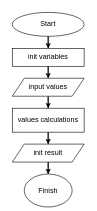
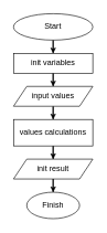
  <mxCell id="0" />
  <mxCell id="1" parent="0" />
  <mxCell id="2" value="" style="edgeStyle=orthogonalEdgeStyle;rounded=0;orthogonalLoop=1;jettySize=auto;html=1;" edge="1" parent="1" source="3" target="5"><mxGeometry relative="1" as="geometry" /></mxCell>
  <mxCell id="3" value="Start" style="ellipse;whiteSpace=wrap;html=1;" vertex="1" parent="1"><mxGeometry x="20" y="20" width="120" height="40" as="geometry" /></mxCell>
  <mxCell id="4" value="" style="edgeStyle=orthogonalEdgeStyle;rounded=0;orthogonalLoop=1;jettySize=auto;html=1;" edge="1" parent="1" source="5" target="7"><mxGeometry relative="1" as="geometry" /></mxCell>
  <mxCell id="5" value="init variables" style="whiteSpace=wrap;html=1;" vertex="1" parent="1"><mxGeometry x="20" y="80" width="120" height="30" as="geometry" /></mxCell>
  <mxCell id="6" value="" style="edgeStyle=orthogonalEdgeStyle;rounded=0;orthogonalLoop=1;jettySize=auto;html=1;" edge="1" parent="1" source="7" target="9"><mxGeometry relative="1" as="geometry" /></mxCell>
  <mxCell id="7" value="input values" style="shape=parallelogram;perimeter=parallelogramPerimeter;whiteSpace=wrap;html=1;fixedSize=1;" vertex="1" parent="1"><mxGeometry x="20" y="130" width="120" height="30" as="geometry" /></mxCell>
  <mxCell id="8" value="" style="edgeStyle=orthogonalEdgeStyle;rounded=0;orthogonalLoop=1;jettySize=auto;html=1;" edge="1" parent="1" source="9" target="11"><mxGeometry relative="1" as="geometry" /></mxCell>
  <mxCell id="9" value="values calculations" style="whiteSpace=wrap;html=1;" vertex="1" parent="1"><mxGeometry x="20" y="180" width="120" height="40" as="geometry" /></mxCell>
  <mxCell id="10" value="" style="edgeStyle=orthogonalEdgeStyle;rounded=0;orthogonalLoop=1;jettySize=auto;html=1;" edge="1" parent="1" source="11" target="12"><mxGeometry relative="1" as="geometry" /></mxCell>
  <mxCell id="11" value="init result" style="shape=parallelogram;perimeter=parallelogramPerimeter;whiteSpace=wrap;html=1;fixedSize=1;" vertex="1" parent="1"><mxGeometry x="20" y="240" width="120" height="30" as="geometry" /></mxCell>
- <mxCell id="12" value="Finish" style="ellipse;whiteSpace=wrap;html=1;" vertex="1" parent="1"><mxGeometry x="40" y="290" width="80" height="55" as="geometry" /></mxCell>
+ <mxCell id="12" value="Finish" style="ellipse;whiteSpace=wrap;html=1;" vertex="1" parent="1"><mxGeometry x="40" y="290" width="80" height="40" as="geometry" /></mxCell>
